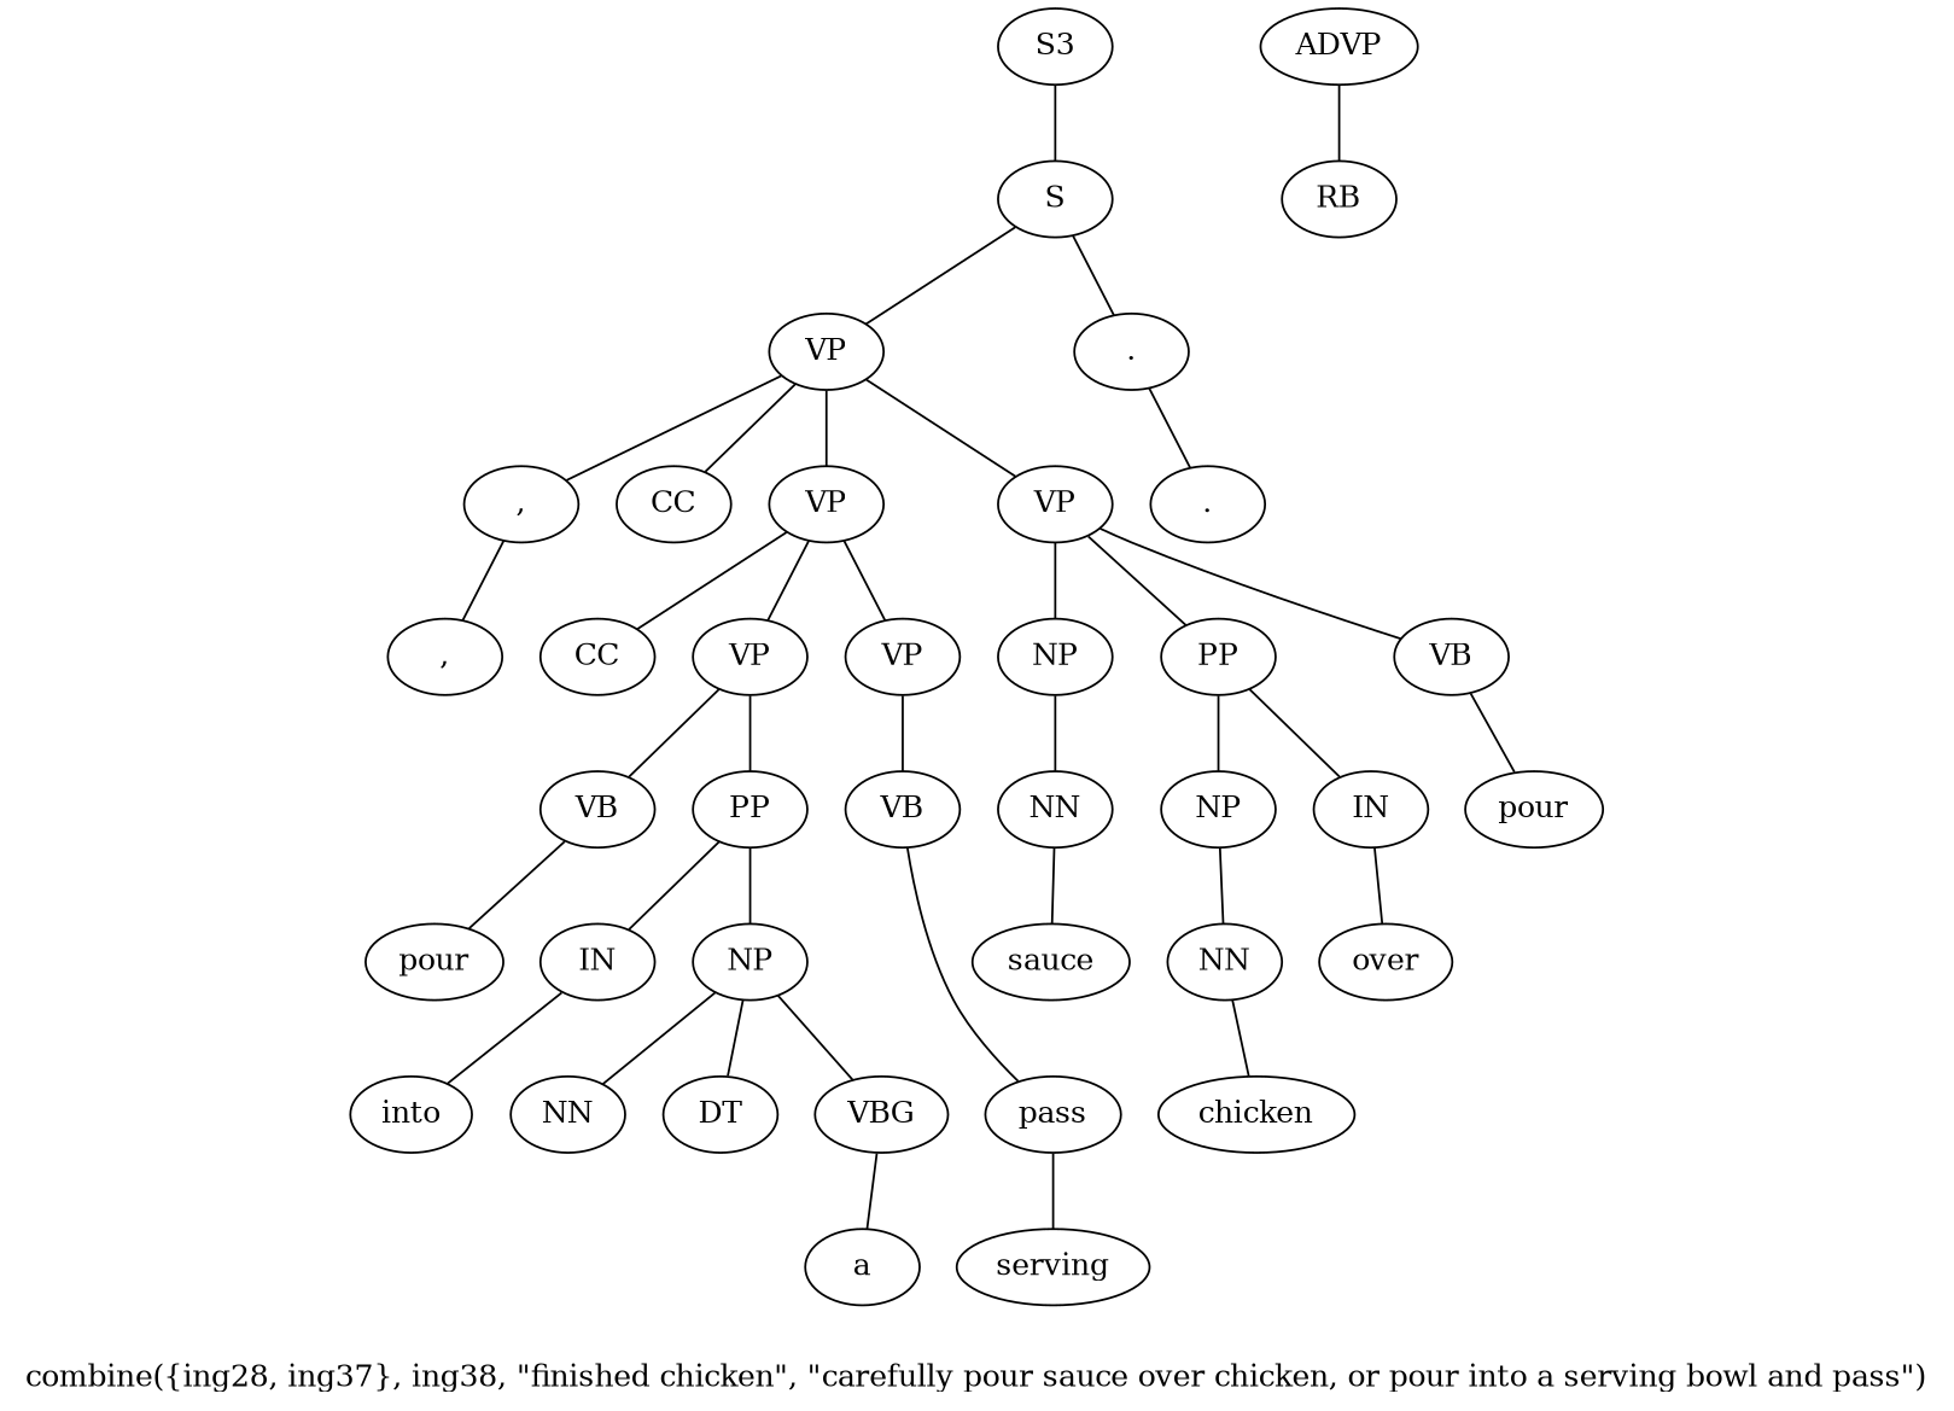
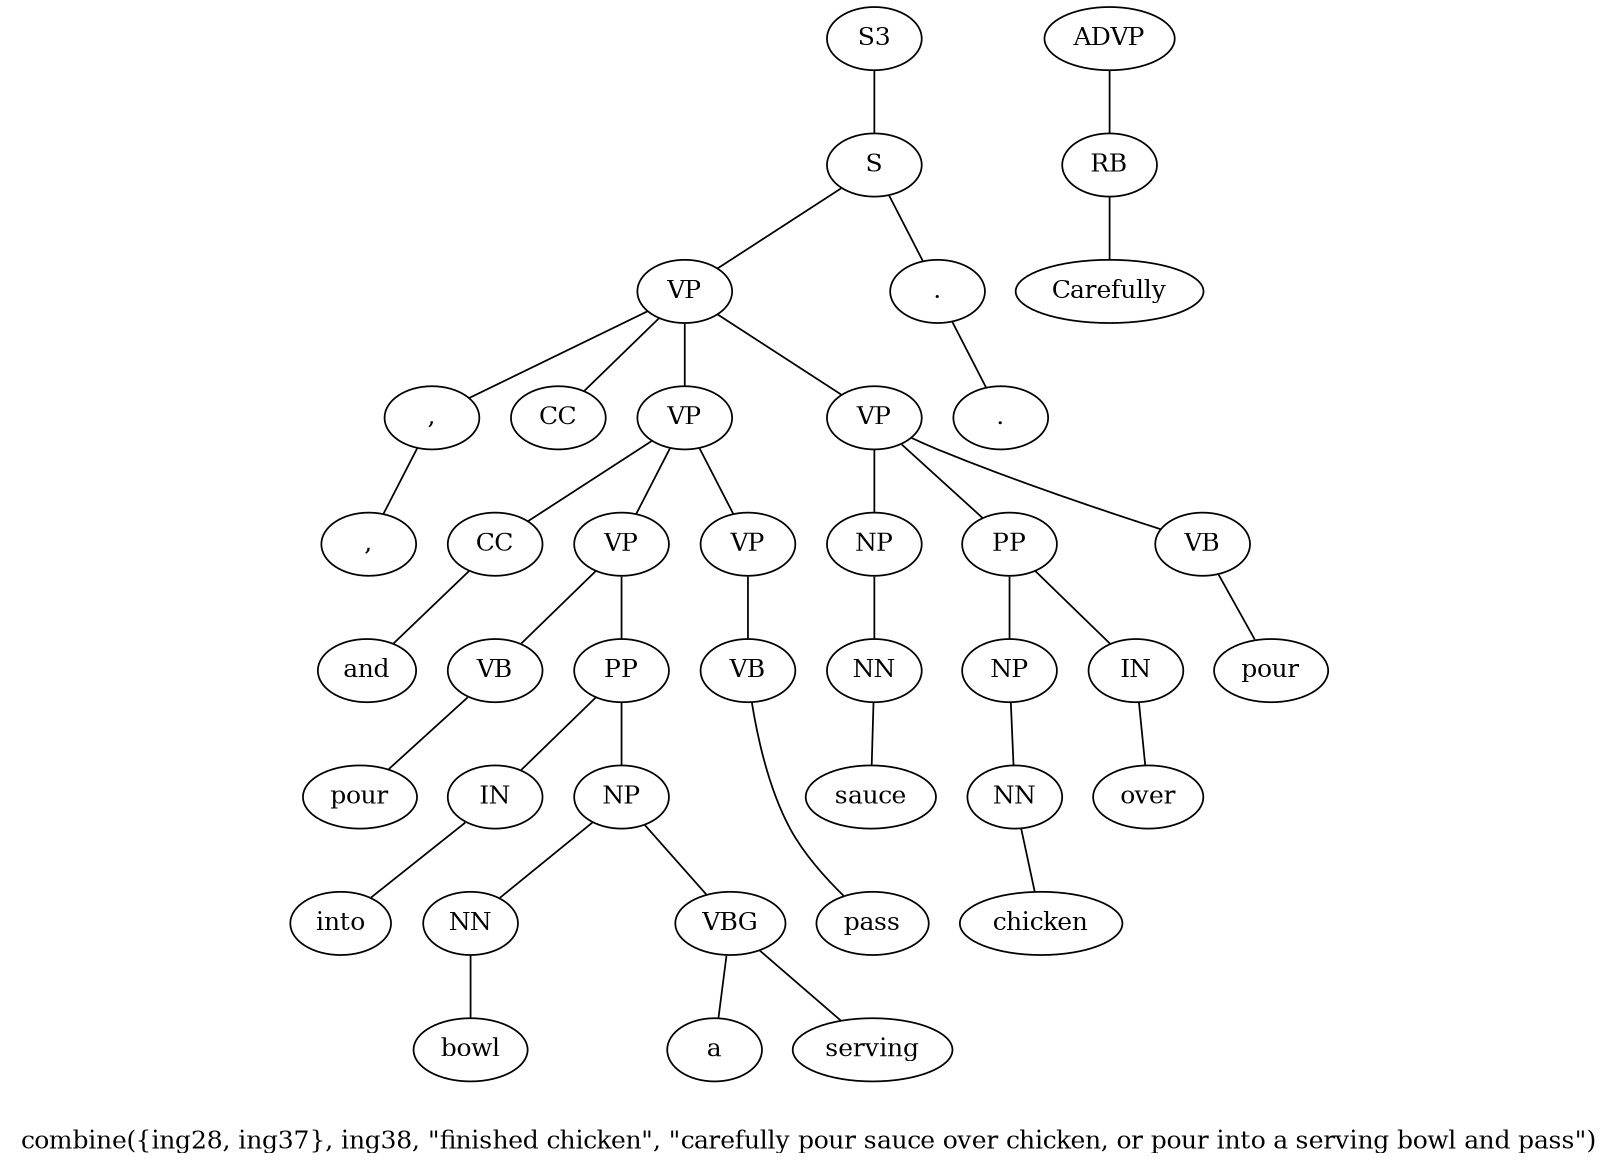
  graph {
    label="combine({ing28, ing37}, ing38, \"finished chicken\", \"carefully pour sauce over chicken, or pour into a serving bowl and pass\")"
    n1 [label=S3]
    n2 [label=S]
    n3 [label=VP]
    n4 [label="."]
    n5 [label=ADVP]
    n6 [label=RB]
    n7 [label=VP]
    n8 [label=","]
    n9 [label=CC]
    n10 [label=VP]
    n11 [label="."]
+   n12 [label=Carefully]
    n13 [label=VB]
    n14 [label=NP]
    n15 [label=PP]
    n16 [label=","]
    n17 [label=VP]
    n18 [label=CC]
    n19 [label=VP]
    n20 [label=pour]
    n21 [label=NN]
    n22 [label=IN]
    n23 [label=NP]
    n24 [label=sauce]
    n25 [label=over]
    n26 [label=NN]
    n27 [label=chicken]
    n28 [label=VB]
    n29 [label=PP]
+   n30 [label=and]
    n31 [label=VB]
    n32 [label=pour]
    n33 [label=IN]
    n34 [label=NP]
    n35 [label=into]
-   n36 [label=DT]
    n37 [label=VBG]
    n38 [label=NN]
    n39 [label=a]
    n40 [label=serving]
+   n41 [label=bowl]
    n42 [label=pass]
    n1 -- n2
    n2 -- n3
    n2 -- n4
    n3 -- n7
    n3 -- n8
    n3 -- n9
    n3 -- n10
    n4 -- n11
    n5 -- n6
+   n6 -- n12
    n7 -- n13
    n7 -- n14
    n7 -- n15
    n8 -- n16
    n10 -- n17
    n10 -- n18
    n10 -- n19
    n13 -- n20
    n14 -- n21
    n15 -- n22
    n15 -- n23
    n17 -- n28
    n17 -- n29
+   n18 -- n30
    n19 -- n31
    n21 -- n24
    n22 -- n25
    n23 -- n26
    n26 -- n27
    n28 -- n32
    n29 -- n33
    n29 -- n34
    n31 -- n42
    n33 -- n35
-   n34 -- n36
    n34 -- n37
    n34 -- n38
    n37 -- n39
-   n42 -- n40
+   n37 -- n40
+   n38 -- n41
  }
